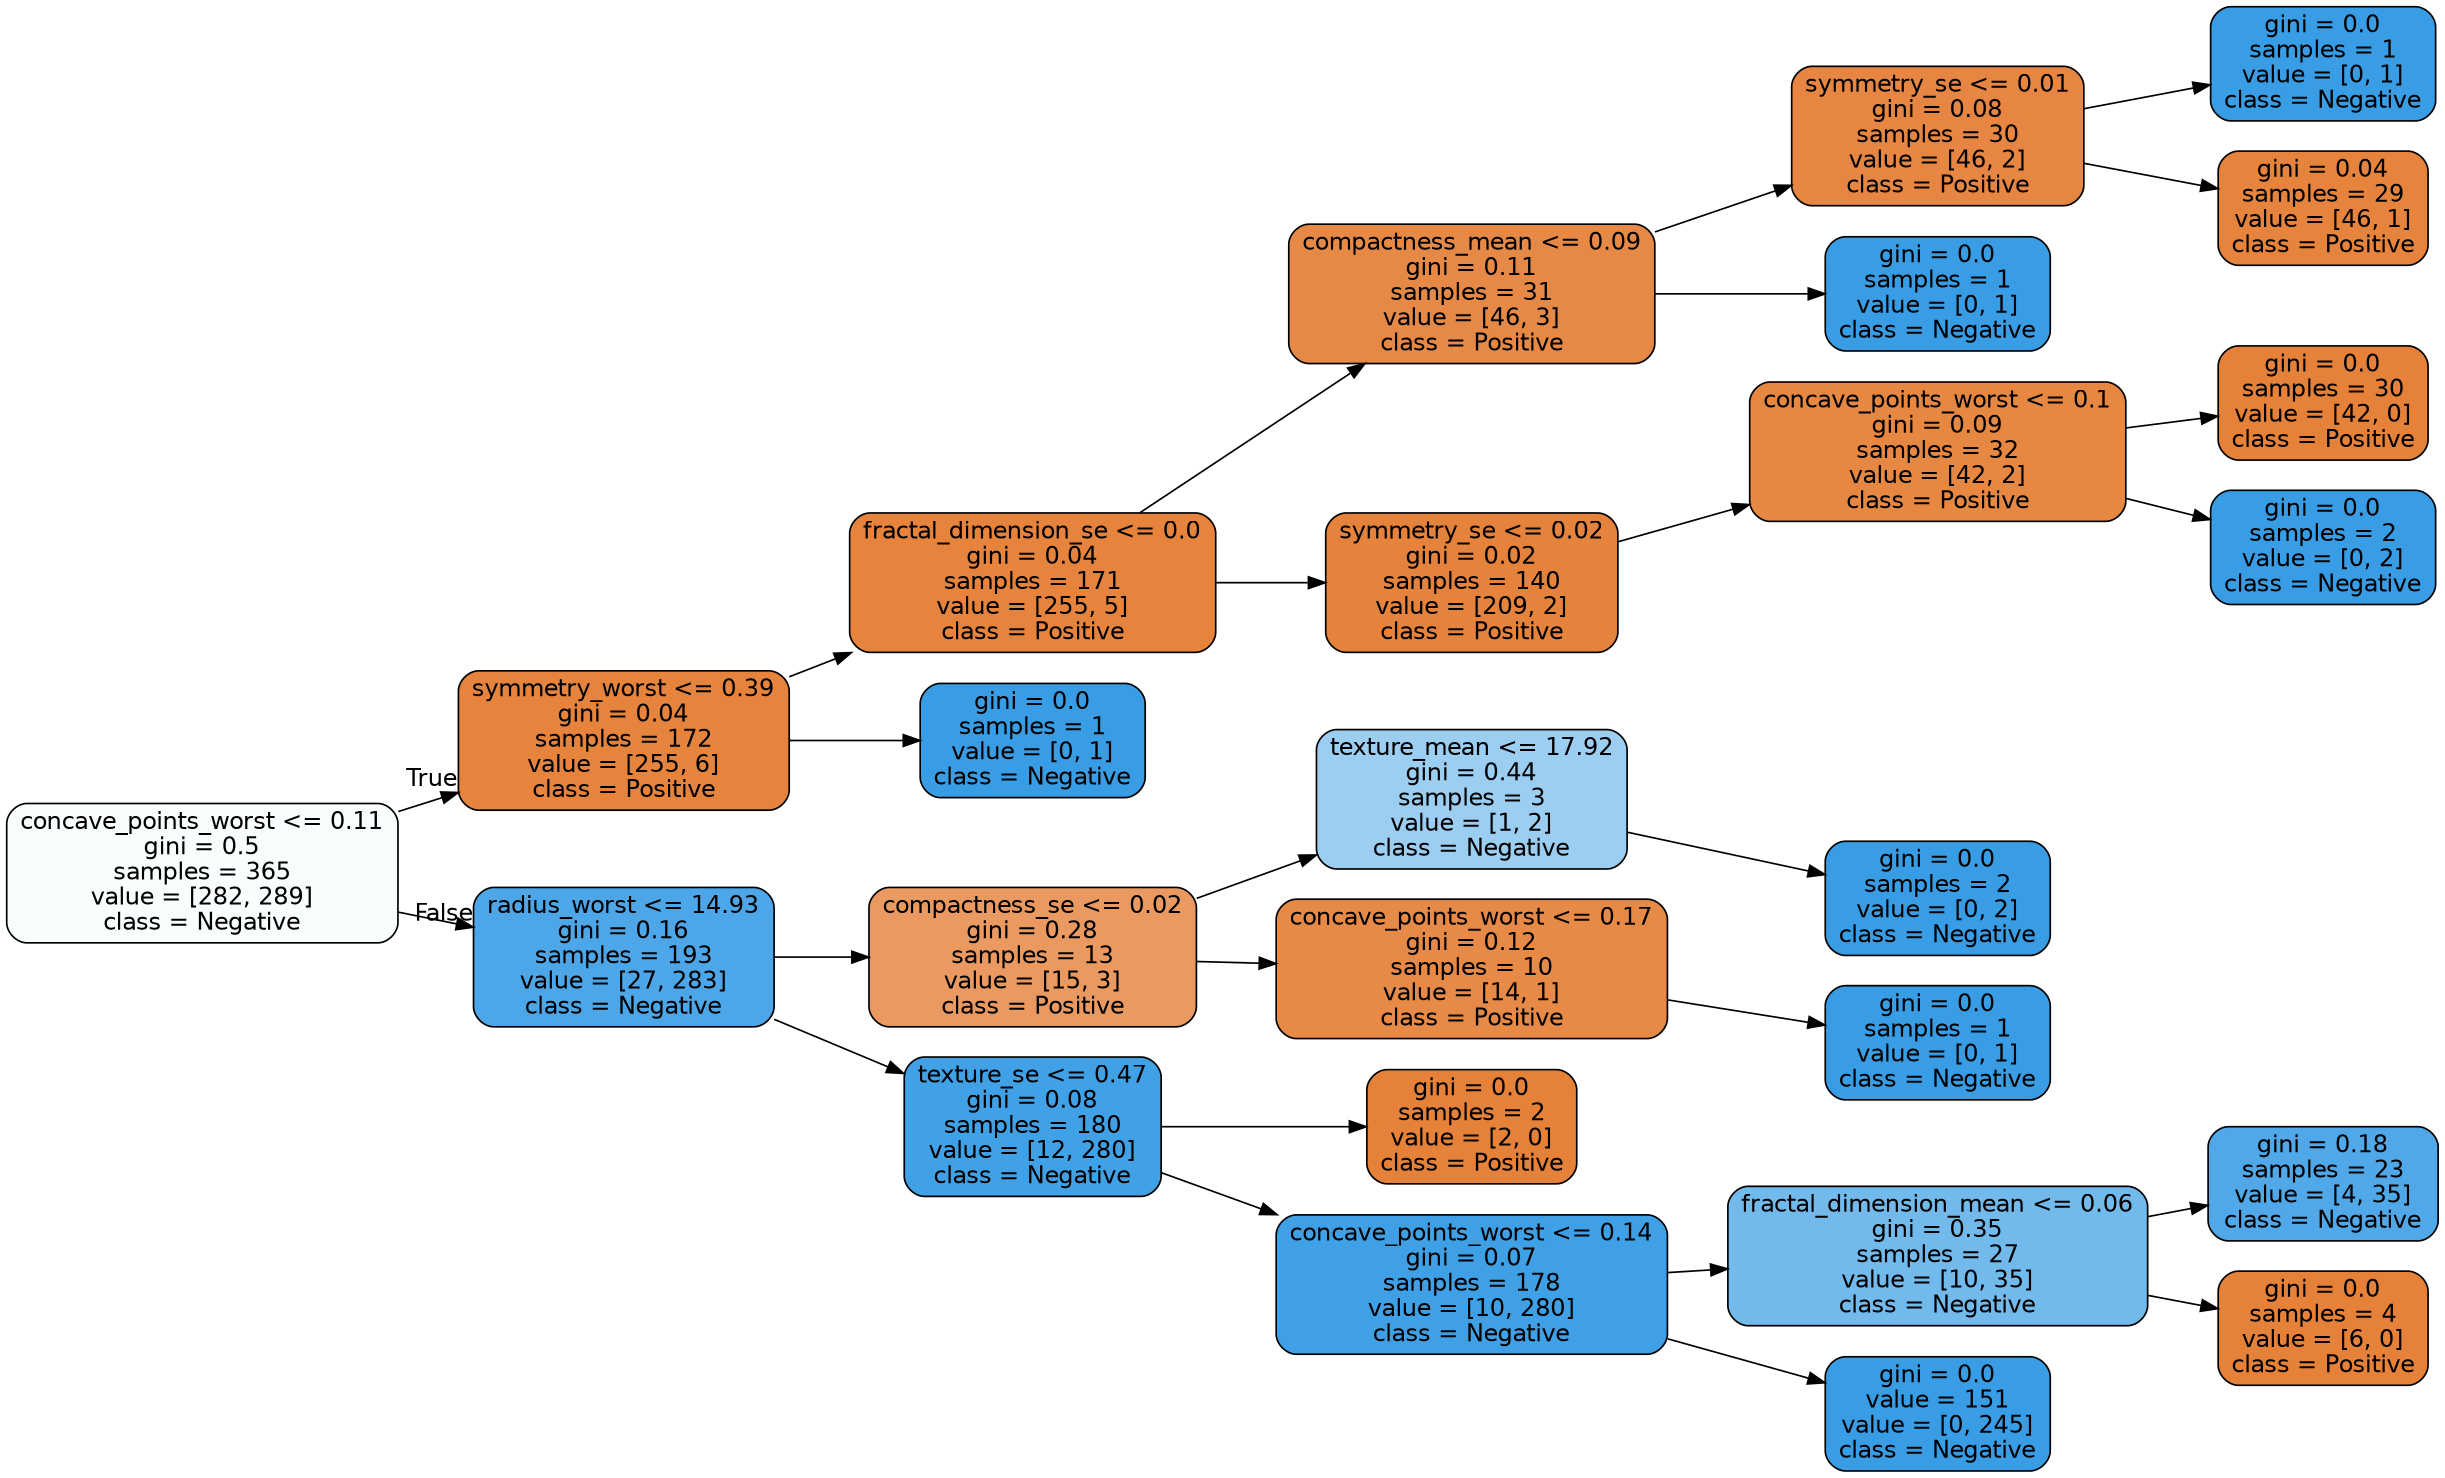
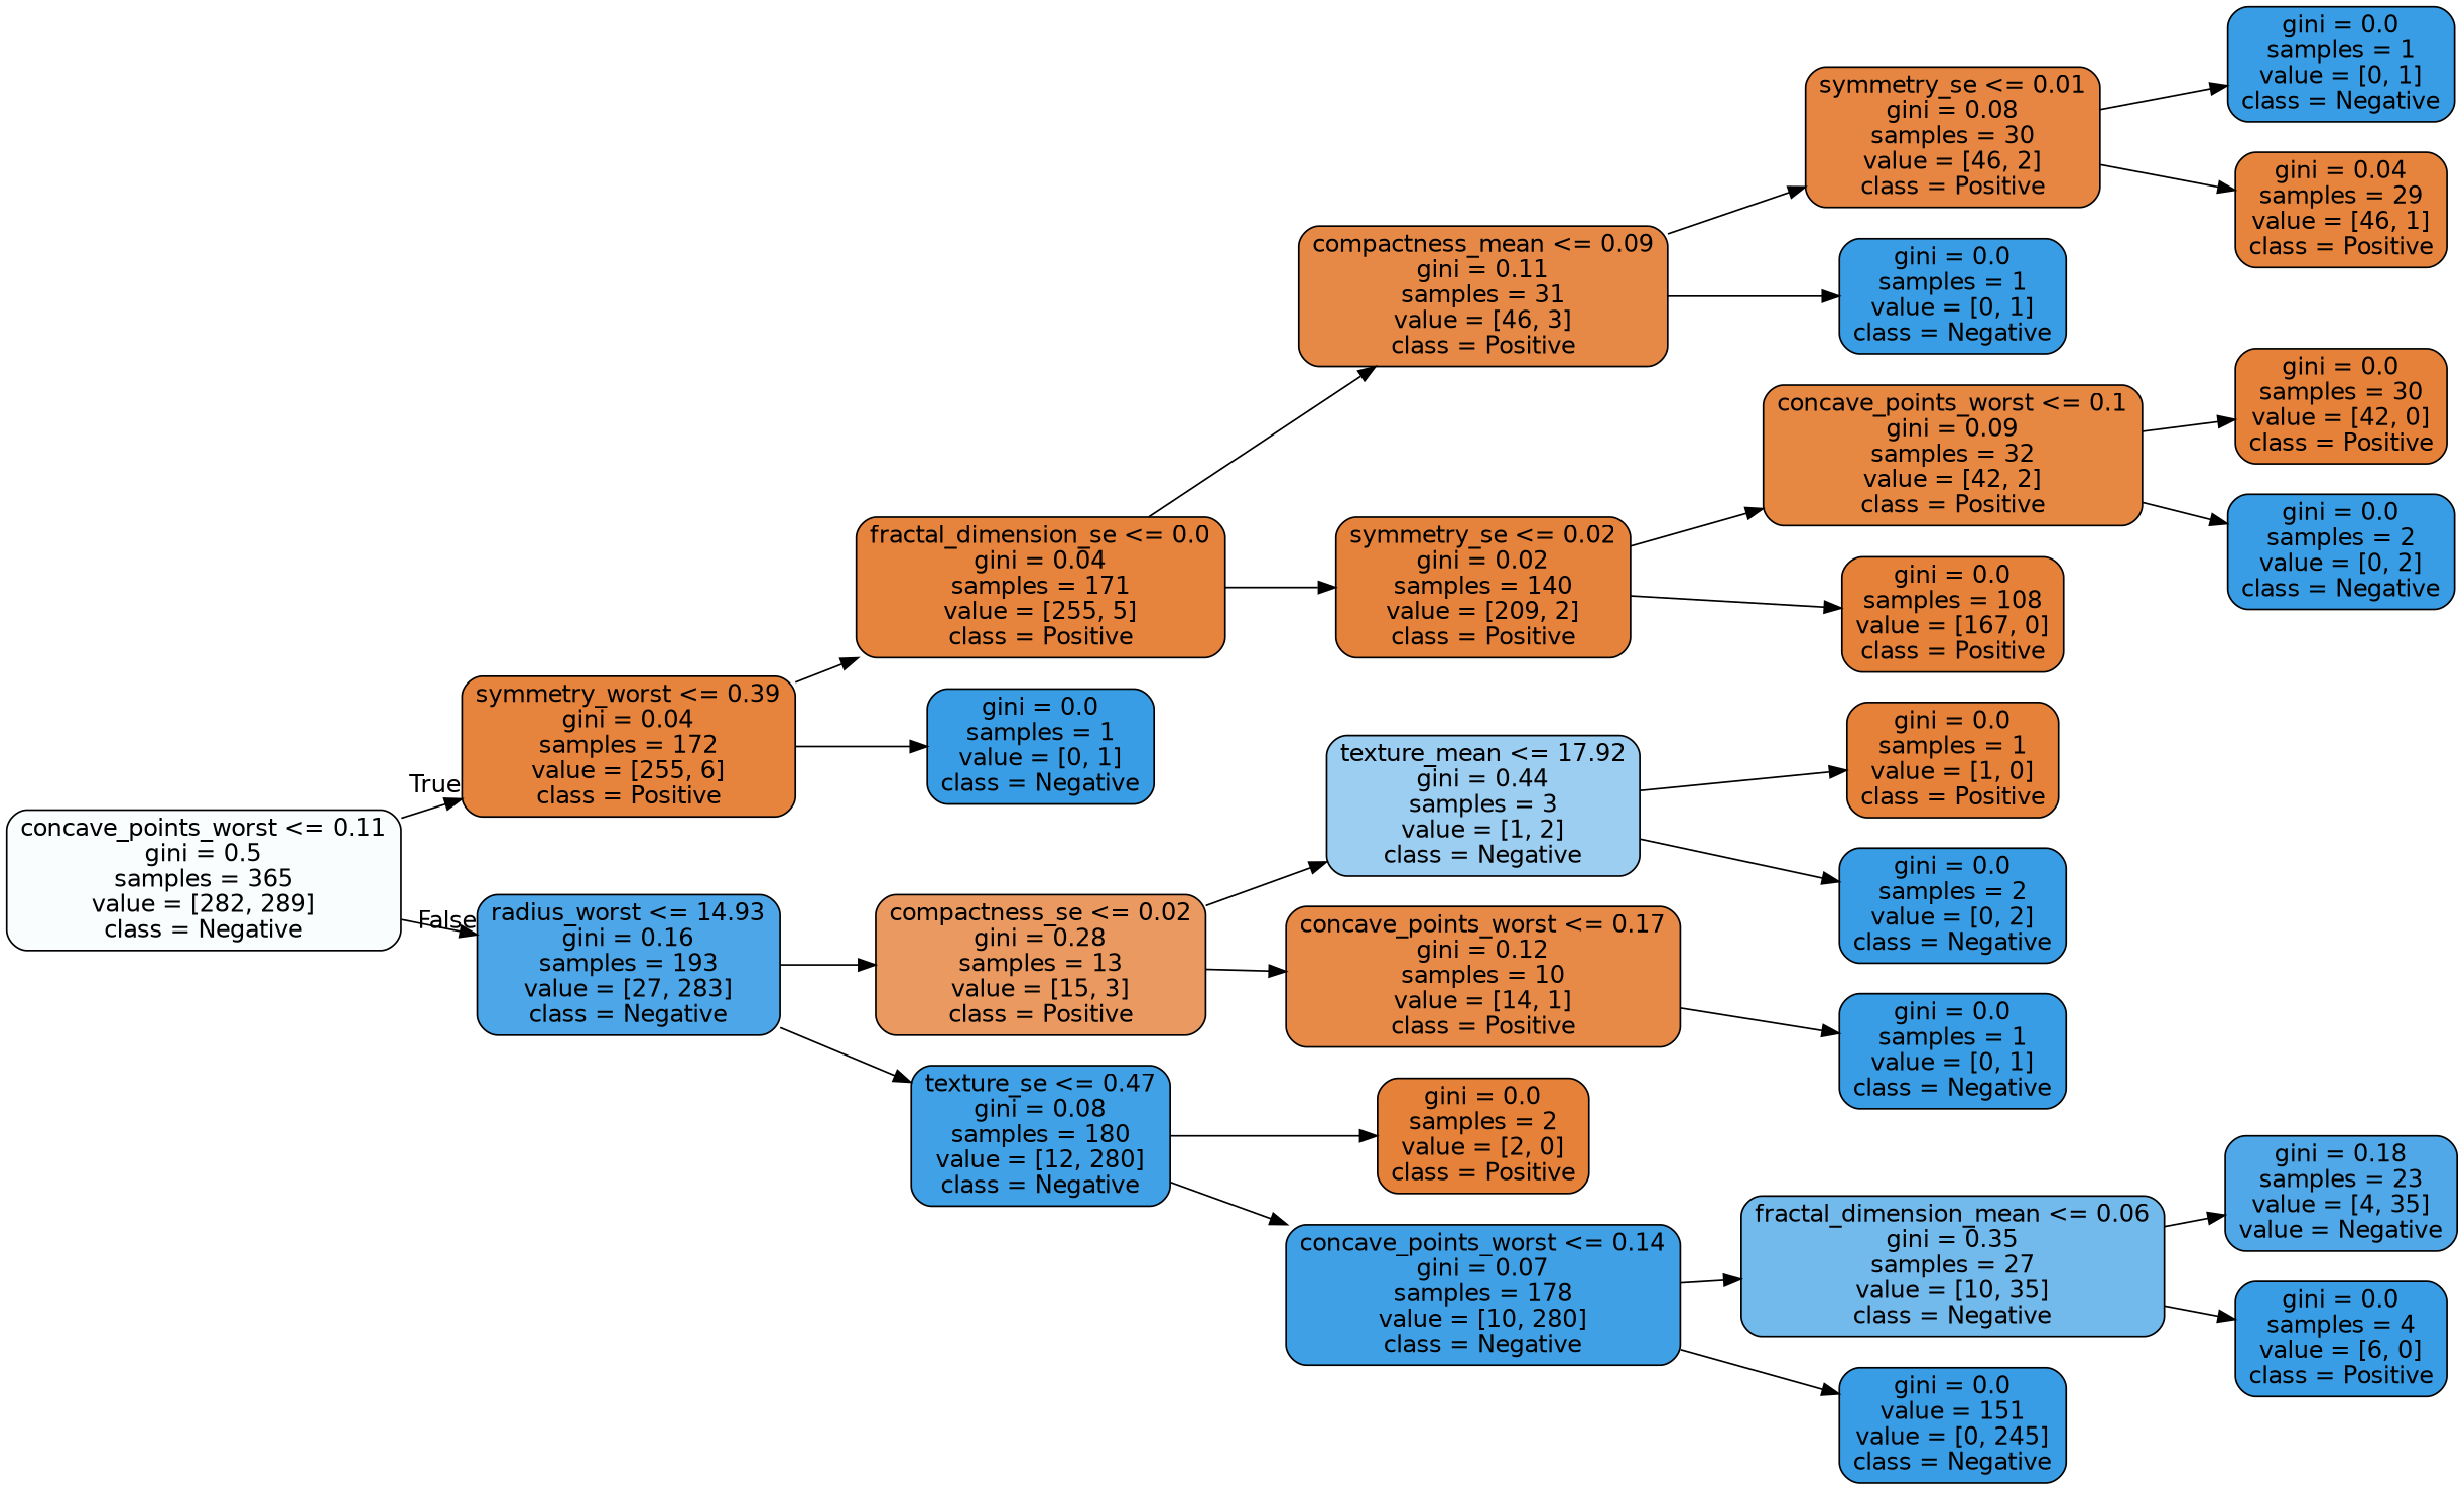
  digraph {
    rankdir=LR
    node [color=black fillcolor="#399de5" fontname=helvetica shape=box style="filled, rounded"]
    edge [fontname=helvetica]
    n1 [fillcolor="#fafdfe" label="concave_points_worst <= 0.11\ngini = 0.5\nsamples = 365\nvalue = [282, 289]\nclass = Negative"]
    n2 [fillcolor="#e6843e" label="symmetry_worst <= 0.39\ngini = 0.04\nsamples = 172\nvalue = [255, 6]\nclass = Positive"]
    n3 [fillcolor="#4ca6e7" label="radius_worst <= 14.93\ngini = 0.16\nsamples = 193\nvalue = [27, 283]\nclass = Negative"]
    n4 [fillcolor="#e6833d" label="fractal_dimension_se <= 0.0\ngini = 0.04\nsamples = 171\nvalue = [255, 5]\nclass = Positive"]
    n5 [label="gini = 0.0\nsamples = 1\nvalue = [0, 1]\nclass = Negative"]
    n6 [fillcolor="#ea9a61" label="compactness_se <= 0.02\ngini = 0.28\nsamples = 13\nvalue = [15, 3]\nclass = Positive"]
    n7 [fillcolor="#41a1e6" label="texture_se <= 0.47\ngini = 0.08\nsamples = 180\nvalue = [12, 280]\nclass = Negative"]
    n8 [fillcolor="#e78946" label="compactness_mean <= 0.09\ngini = 0.11\nsamples = 31\nvalue = [46, 3]\nclass = Positive"]
    n9 [fillcolor="#e5823b" label="symmetry_se <= 0.02\ngini = 0.02\nsamples = 140\nvalue = [209, 2]\nclass = Positive"]
    n10 [fillcolor="#e68642" label="symmetry_se <= 0.01\ngini = 0.08\nsamples = 30\nvalue = [46, 2]\nclass = Positive"]
    n11 [label="gini = 0.0\nsamples = 1\nvalue = [0, 1]\nclass = Negative"]
    n12 [fillcolor="#e68742" label="concave_points_worst <= 0.1\ngini = 0.09\nsamples = 32\nvalue = [42, 2]\nclass = Positive"]
+   n13 [fillcolor="#e58139" label="gini = 0.0\nsamples = 108\nvalue = [167, 0]\nclass = Positive"]
    n14 [label="gini = 0.0\nsamples = 1\nvalue = [0, 1]\nclass = Negative"]
    n15 [fillcolor="#e6843d" label="gini = 0.04\nsamples = 29\nvalue = [46, 1]\nclass = Positive"]
    n16 [fillcolor="#e58139" label="gini = 0.0\nsamples = 30\nvalue = [42, 0]\nclass = Positive"]
    n17 [label="gini = 0.0\nsamples = 2\nvalue = [0, 2]\nclass = Negative"]
    n18 [fillcolor="#9ccef2" label="texture_mean <= 17.92\ngini = 0.44\nsamples = 3\nvalue = [1, 2]\nclass = Negative"]
    n19 [fillcolor="#e78a47" label="concave_points_worst <= 0.17\ngini = 0.12\nsamples = 10\nvalue = [14, 1]\nclass = Positive"]
    n20 [fillcolor="#e58139" label="gini = 0.0\nsamples = 2\nvalue = [2, 0]\nclass = Positive"]
    n21 [fillcolor="#40a0e6" label="concave_points_worst <= 0.14\ngini = 0.07\nsamples = 178\nvalue = [10, 280]\nclass = Negative"]
+   n22 [fillcolor="#e58139" label="gini = 0.0\nsamples = 1\nvalue = [1, 0]\nclass = Positive"]
    n23 [label="gini = 0.0\nsamples = 2\nvalue = [0, 2]\nclass = Negative"]
    n24 [label="gini = 0.0\nsamples = 1\nvalue = [0, 1]\nclass = Negative"]
    n25 [fillcolor="#72b9ec" label="fractal_dimension_mean <= 0.06\ngini = 0.35\nsamples = 27\nvalue = [10, 35]\nclass = Negative"]
    n26 [label="gini = 0.0\nvalue = 151\nvalue = [0, 245]\nclass = Negative"]
-   n27 [fillcolor="#50a8e8" label="gini = 0.18\nsamples = 23\nvalue = [4, 35]\nclass = Negative"]
-   n28 [fillcolor="#e58139" label="gini = 0.0\nsamples = 4\nvalue = [6, 0]\nclass = Positive"]
+   n27 [fillcolor="#50a8e8" label="gini = 0.18\nsamples = 23\nvalue = [4, 35]\nvalue = Negative"]
+   n28 [label="gini = 0.0\nsamples = 4\nvalue = [6, 0]\nclass = Positive"]
    n1 -> n2 [headlabel=True labelangle=45 labeldistance=2.5]
    n1 -> n3 [headlabel=False labelangle=-45 labeldistance=2.5]
    n2 -> n4
    n2 -> n5
    n3 -> n6
    n3 -> n7
    n4 -> n8
    n4 -> n9
    n6 -> n18
    n6 -> n19
    n7 -> n20
    n7 -> n21
    n8 -> n10
    n8 -> n11
    n9 -> n12
+   n9 -> n13
    n10 -> n14
    n10 -> n15
    n12 -> n16
    n12 -> n17
+   n18 -> n22
    n18 -> n23
    n19 -> n24
    n21 -> n25
    n21 -> n26
    n25 -> n27
    n25 -> n28
  }
